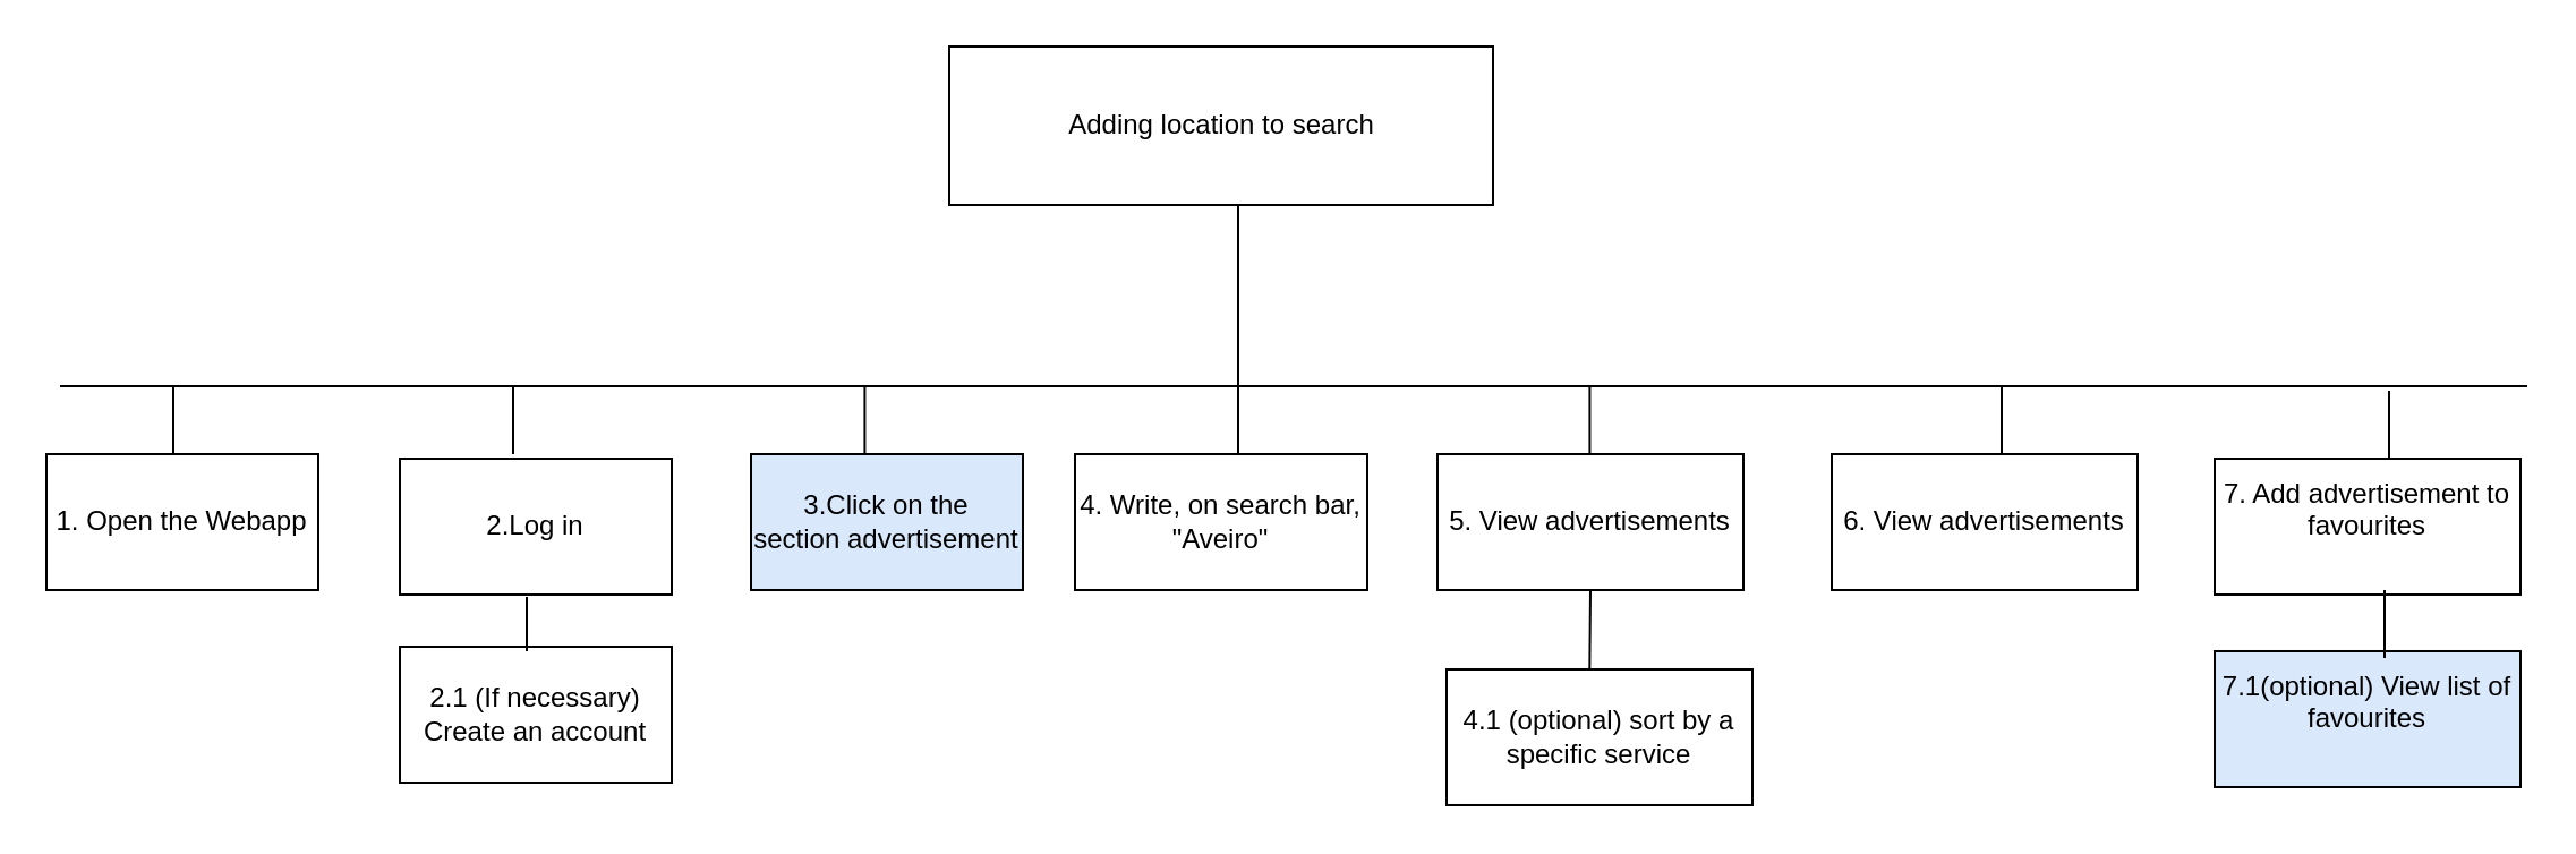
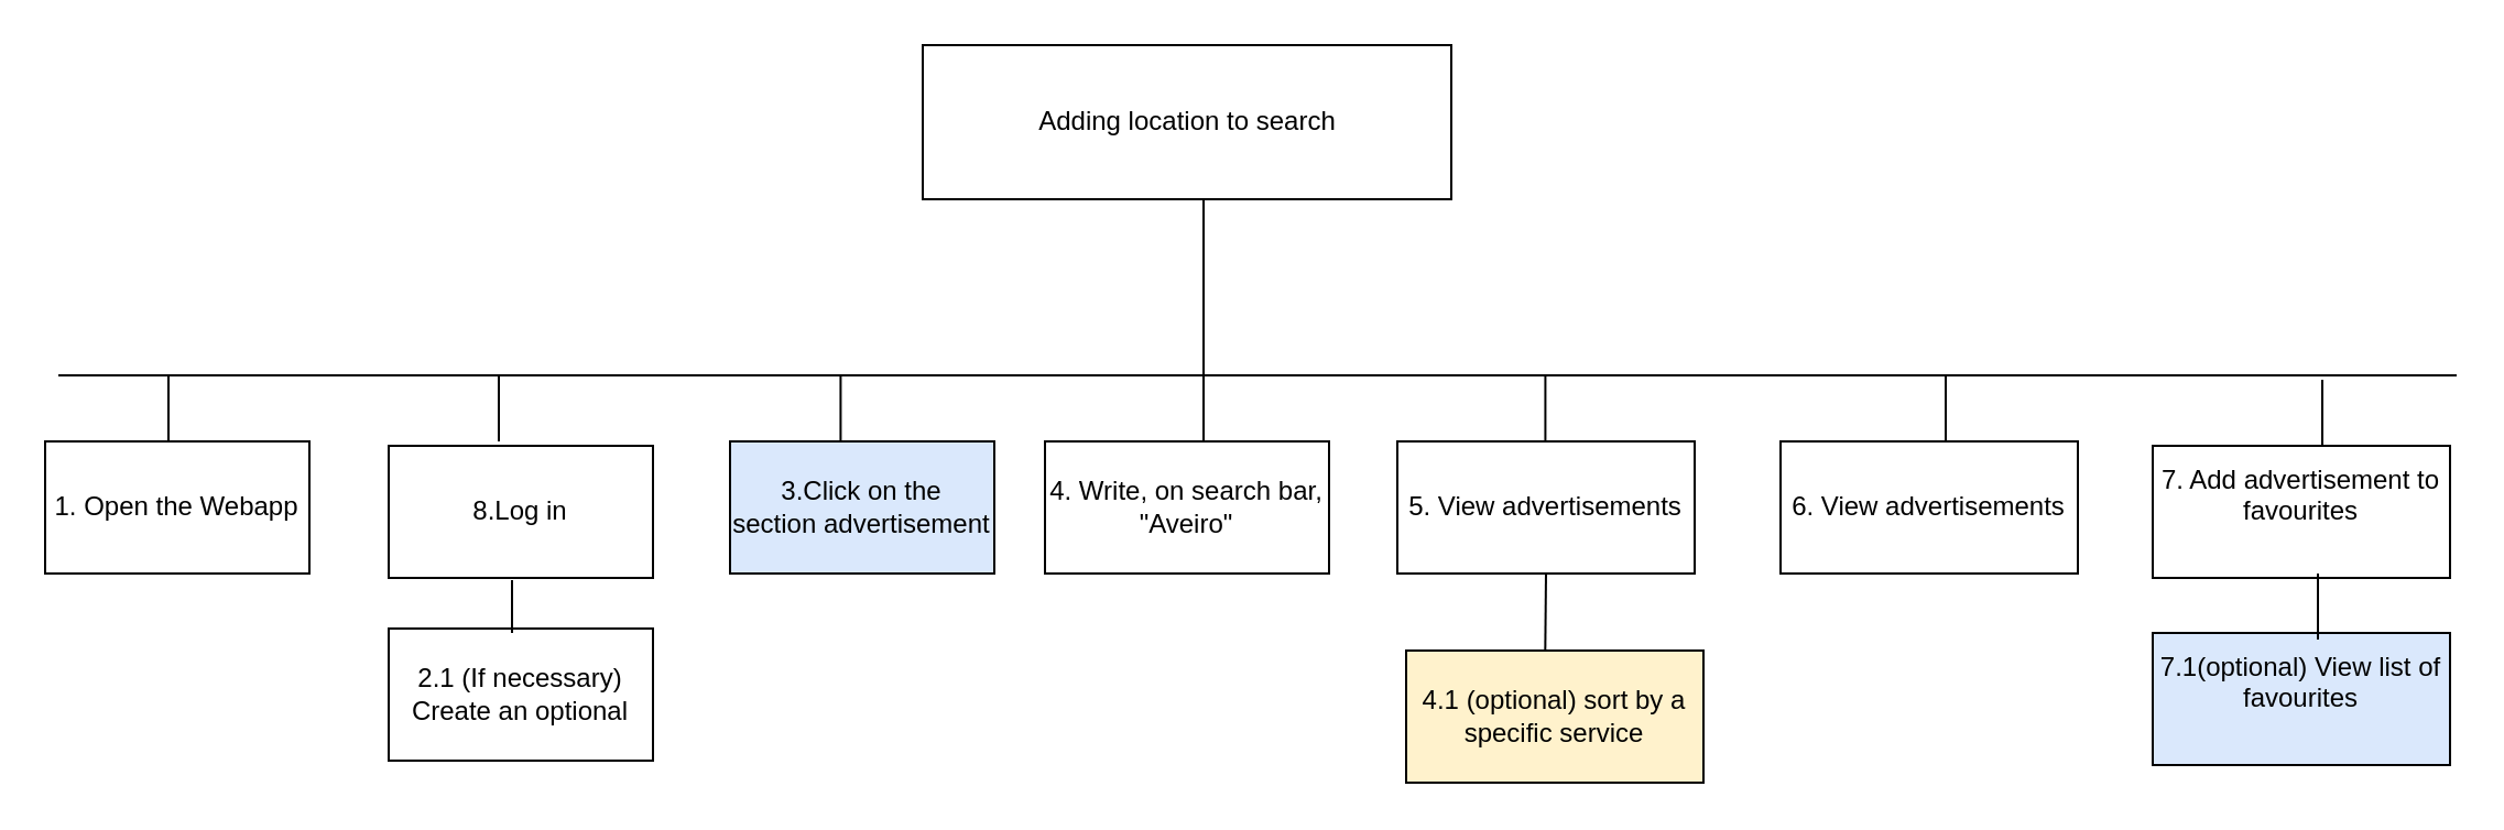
  <mxCell id="0" />
  <mxCell id="1" parent="0" />
  <mxCell id="2" value="Adding location to search" style="rounded=0;whiteSpace=wrap;html=1;" parent="1" vertex="1"><mxGeometry x="418.5" y="20" width="240" height="70" as="geometry" /></mxCell>
  <mxCell id="3" value="" style="endArrow=none;html=1;rounded=0;" parent="1" edge="1"><mxGeometry width="50" height="50" relative="1" as="geometry"><mxPoint x="26" y="170" as="sourcePoint" /><mxPoint x="1115" y="170" as="targetPoint" /></mxGeometry></mxCell>
  <mxCell id="4" value="1. Open the Webapp" style="rounded=0;whiteSpace=wrap;html=1;" parent="1" vertex="1"><mxGeometry x="20" y="200" width="120" height="60" as="geometry" /></mxCell>
  <mxCell id="5" value="3.Click on the section&amp;nbsp;advertisement" style="rounded=0;whiteSpace=wrap;html=1;fillColor=#dae8fc;" parent="1" vertex="1"><mxGeometry x="331" y="200" width="120" height="60" as="geometry" /></mxCell>
  <mxCell id="6" value="4. Write, on search bar, &quot;Aveiro&quot;" style="rounded=0;whiteSpace=wrap;html=1;" parent="1" vertex="1"><mxGeometry x="474" y="200" width="129" height="60" as="geometry" /></mxCell>
  <mxCell id="7" value="5. View advertisements" style="rounded=0;whiteSpace=wrap;html=1;" parent="1" vertex="1"><mxGeometry x="634" y="200" width="135" height="60" as="geometry" /></mxCell>
  <mxCell id="8" value="" style="endArrow=none;html=1;rounded=0;" parent="1" edge="1"><mxGeometry width="50" height="50" relative="1" as="geometry"><mxPoint x="546" y="200" as="sourcePoint" /><mxPoint x="546" y="170" as="targetPoint" /></mxGeometry></mxCell>
  <mxCell id="9" value="" style="endArrow=none;html=1;rounded=0;" parent="1" edge="1"><mxGeometry width="50" height="50" relative="1" as="geometry"><mxPoint x="381.21" y="200" as="sourcePoint" /><mxPoint x="381.21" y="170" as="targetPoint" /></mxGeometry></mxCell>
  <mxCell id="10" value="" style="endArrow=none;html=1;rounded=0;" parent="1" edge="1"><mxGeometry width="50" height="50" relative="1" as="geometry"><mxPoint x="226" y="200" as="sourcePoint" /><mxPoint x="226" y="170" as="targetPoint" /></mxGeometry></mxCell>
  <mxCell id="11" value="" style="endArrow=none;html=1;rounded=0;" parent="1" edge="1"><mxGeometry width="50" height="50" relative="1" as="geometry"><mxPoint x="76" y="200" as="sourcePoint" /><mxPoint x="76" y="170" as="targetPoint" /></mxGeometry></mxCell>
- <mxCell id="12" value="4.1 (optional) sort by a specific service" style="rounded=0;whiteSpace=wrap;html=1;" parent="1" vertex="1"><mxGeometry x="638" y="295" width="135" height="60" as="geometry" /></mxCell>
+ <mxCell id="12" value="4.1 (optional) sort by a specific service" style="rounded=0;whiteSpace=wrap;html=1;fillColor=#fff2cc;" parent="1" vertex="1"><mxGeometry x="638" y="295" width="135" height="60" as="geometry" /></mxCell>
  <mxCell id="13" value="" style="endArrow=none;html=1;rounded=0;entryX=0.5;entryY=1;entryDx=0;entryDy=0;" parent="1" target="7" edge="1"><mxGeometry width="50" height="50" relative="1" as="geometry"><mxPoint x="701.16" y="295" as="sourcePoint" /><mxPoint x="701.16" y="265" as="targetPoint" /></mxGeometry></mxCell>
- <mxCell id="14" value="2.Log in" style="rounded=0;whiteSpace=wrap;html=1;" vertex="1" parent="1"><mxGeometry x="176" y="202" width="120" height="60" as="geometry" /></mxCell>
- <mxCell id="15" value="2.1 (If necessary) Create an account" style="rounded=0;whiteSpace=wrap;html=1;" vertex="1" parent="1"><mxGeometry x="176" y="285" width="120" height="60" as="geometry" /></mxCell>
+ <mxCell id="14" value="8.Log in" style="rounded=0;whiteSpace=wrap;html=1;" vertex="1" parent="1"><mxGeometry x="176" y="202" width="120" height="60" as="geometry" /></mxCell>
+ <mxCell id="15" value="2.1 (If necessary) Create an optional" style="rounded=0;whiteSpace=wrap;html=1;" vertex="1" parent="1"><mxGeometry x="176" y="285" width="120" height="60" as="geometry" /></mxCell>
  <mxCell id="16" value="" style="endArrow=none;html=1;rounded=0;" edge="1" parent="1"><mxGeometry width="50" height="50" relative="1" as="geometry"><mxPoint x="232" y="287" as="sourcePoint" /><mxPoint x="232" y="263" as="targetPoint" /></mxGeometry></mxCell>
  <mxCell id="17" value="" style="endArrow=none;html=1;rounded=0;" edge="1" parent="1"><mxGeometry width="50" height="50" relative="1" as="geometry"><mxPoint x="701.21" y="200" as="sourcePoint" /><mxPoint x="701.21" y="170" as="targetPoint" /></mxGeometry></mxCell>
  <mxCell id="18" value="6. View advertisements" style="rounded=0;whiteSpace=wrap;html=1;" vertex="1" parent="1"><mxGeometry x="808" y="200" width="135" height="60" as="geometry" /></mxCell>
  <mxCell id="19" value="7. Add advertisement to favourites&lt;br&gt;&amp;nbsp;" style="rounded=0;whiteSpace=wrap;html=1;" vertex="1" parent="1"><mxGeometry x="977" y="202" width="135" height="60" as="geometry" /></mxCell>
  <mxCell id="20" value="" style="endArrow=none;html=1;rounded=0;" edge="1" parent="1"><mxGeometry width="50" height="50" relative="1" as="geometry"><mxPoint x="883" y="200" as="sourcePoint" /><mxPoint x="883" y="170" as="targetPoint" /></mxGeometry></mxCell>
  <mxCell id="21" value="" style="endArrow=none;html=1;rounded=0;" edge="1" parent="1"><mxGeometry width="50" height="50" relative="1" as="geometry"><mxPoint x="1054" y="202" as="sourcePoint" /><mxPoint x="1054" y="172" as="targetPoint" /></mxGeometry></mxCell>
  <mxCell id="22" value="7.1(optional) View list of favourites&lt;br&gt;&amp;nbsp;" style="rounded=0;whiteSpace=wrap;html=1;fillColor=#dae8fc;" vertex="1" parent="1"><mxGeometry x="977" y="287" width="135" height="60" as="geometry" /></mxCell>
  <mxCell id="23" value="" style="endArrow=none;html=1;rounded=0;" edge="1" parent="1"><mxGeometry width="50" height="50" relative="1" as="geometry"><mxPoint x="1052" y="290" as="sourcePoint" /><mxPoint x="1052" y="260" as="targetPoint" /></mxGeometry></mxCell>
  <mxCell id="24" value="" style="endArrow=none;html=1;rounded=0;entryX=0.5;entryY=1;entryDx=0;entryDy=0;" edge="1" parent="1"><mxGeometry width="50" height="50" relative="1" as="geometry"><mxPoint x="546" y="170" as="sourcePoint" /><mxPoint x="546" y="90" as="targetPoint" /></mxGeometry></mxCell>
